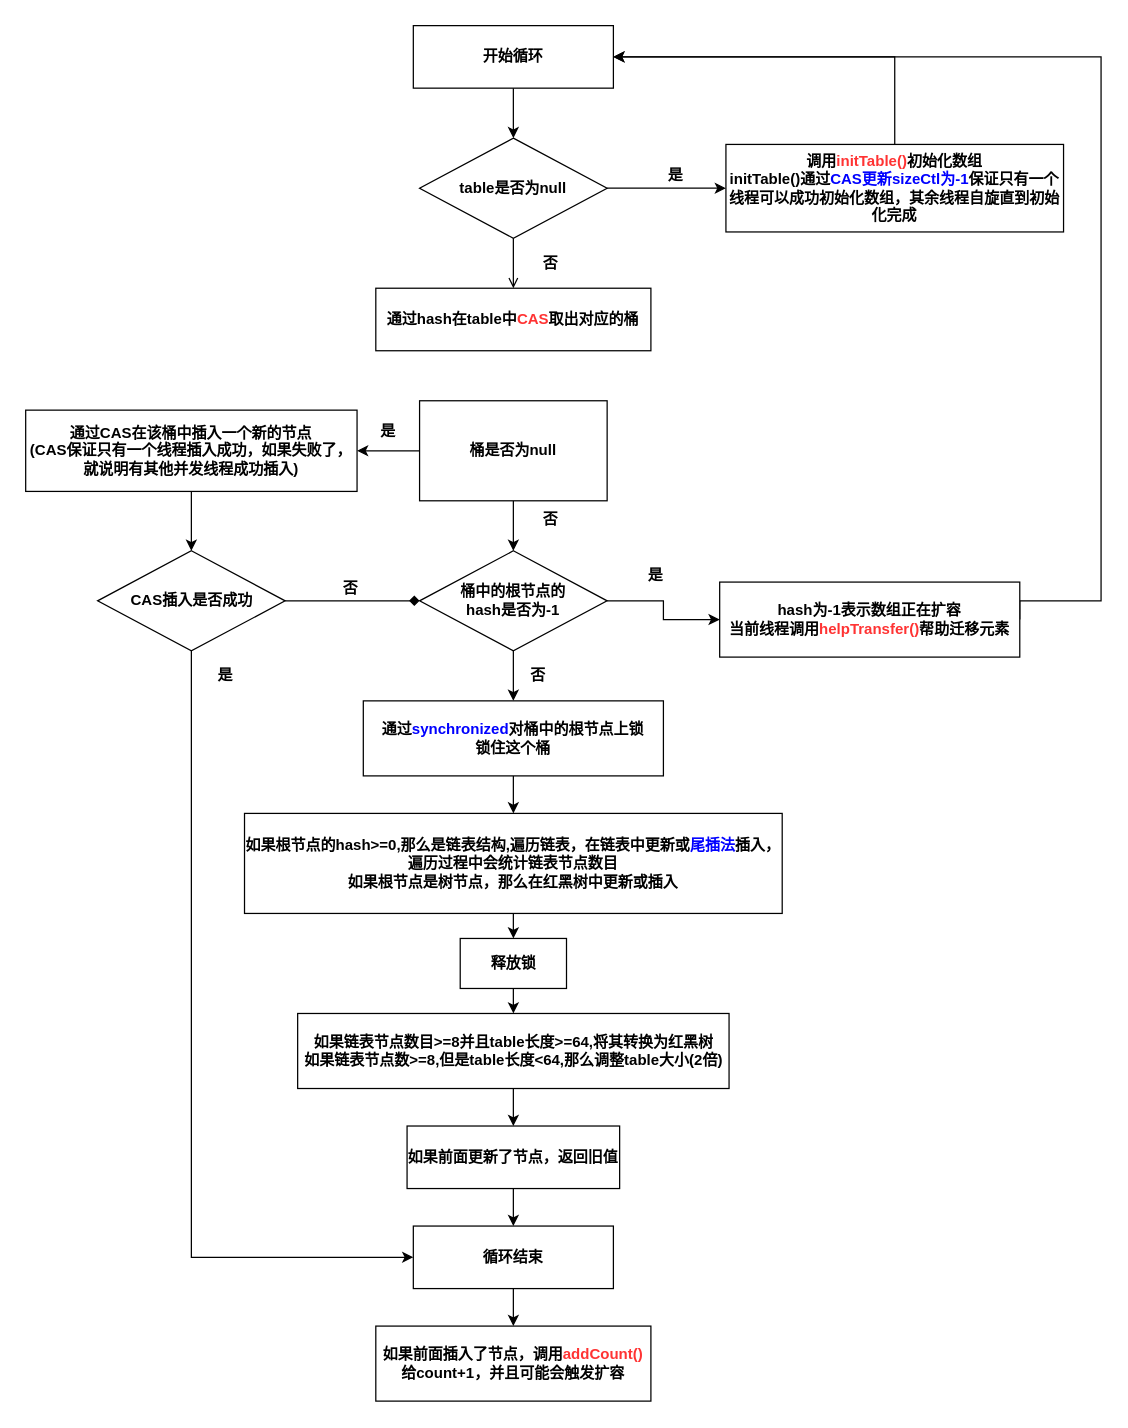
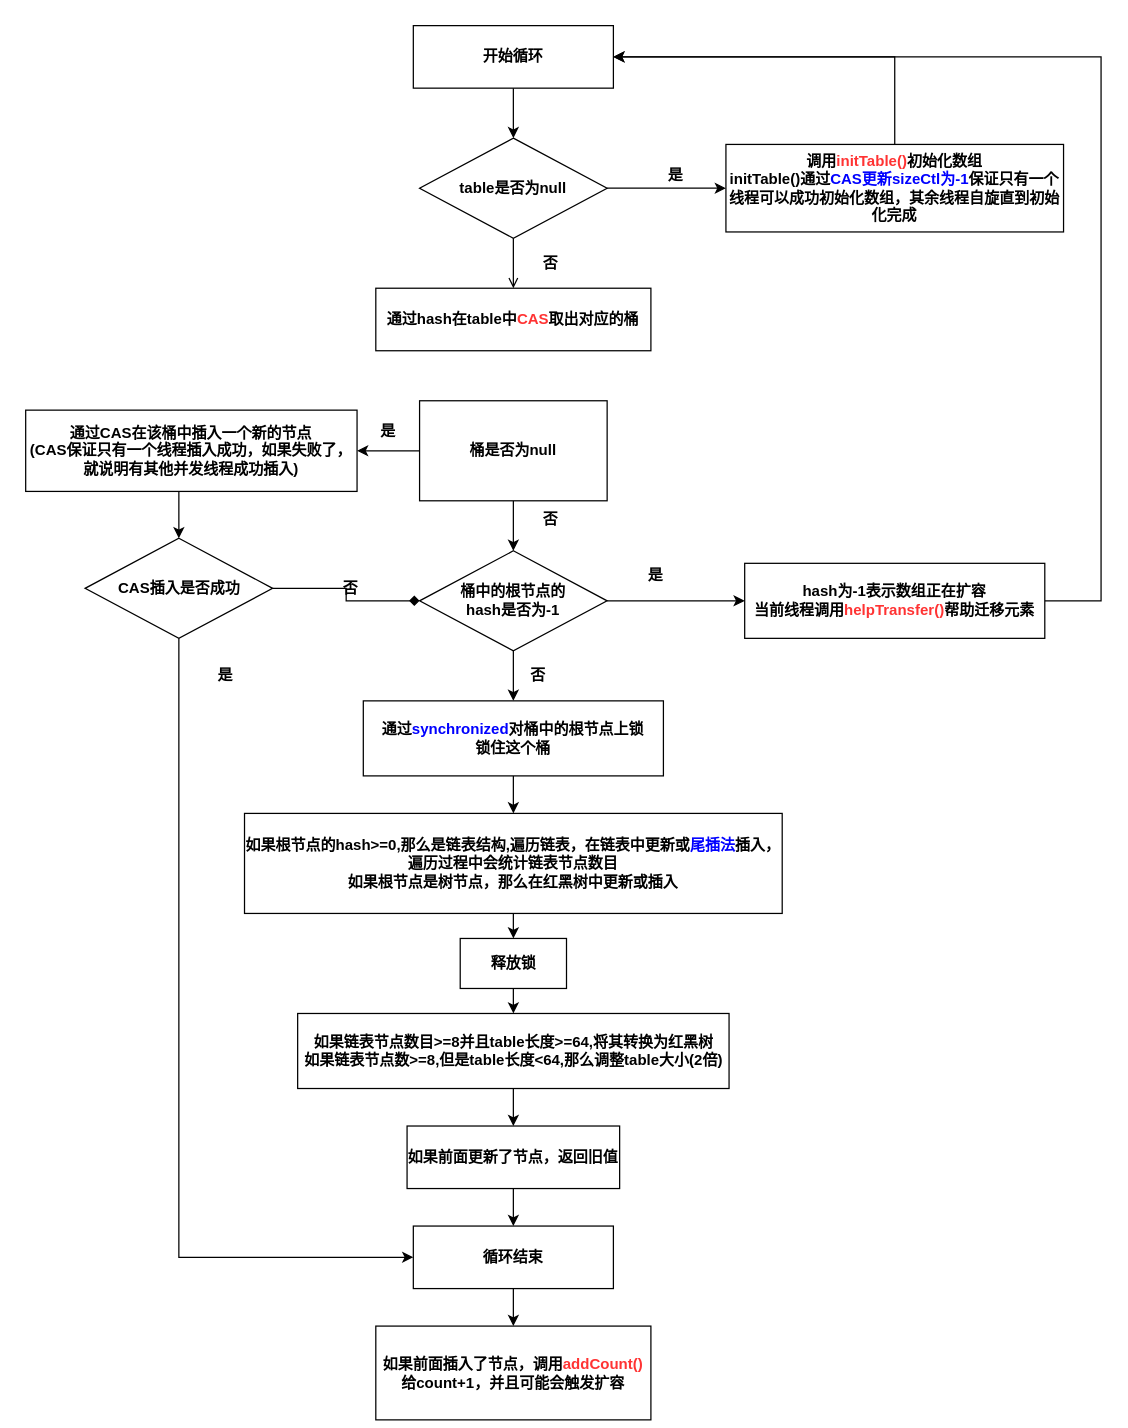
  <mxCell id="0" />
  <mxCell id="1" parent="0" />
  <mxCell id="2" style="edgeStyle=orthogonalEdgeStyle;rounded=0;orthogonalLoop=1;jettySize=auto;html=1;exitX=0.5;exitY=1;exitDx=0;exitDy=0;entryX=0.5;entryY=0;entryDx=0;entryDy=0;" parent="1" source="3" target="10" edge="1"><mxGeometry relative="1" as="geometry" /></mxCell>
  <mxCell id="3" value="&lt;b&gt;开始循环&lt;/b&gt;" style="rounded=0;whiteSpace=wrap;html=1;" parent="1" vertex="1"><mxGeometry x="330" y="20" width="160" height="50" as="geometry" /></mxCell>
  <mxCell id="4" style="edgeStyle=orthogonalEdgeStyle;rounded=0;orthogonalLoop=1;jettySize=auto;html=1;exitX=0.5;exitY=1;exitDx=0;exitDy=0;entryX=0.5;entryY=0;entryDx=0;entryDy=0;" parent="1" source="5" target="41" edge="1"><mxGeometry relative="1" as="geometry" /></mxCell>
  <mxCell id="5" value="&lt;b&gt;循环结束&lt;/b&gt;" style="rounded=0;whiteSpace=wrap;html=1;" parent="1" vertex="1"><mxGeometry x="330" y="980" width="160" height="50" as="geometry" /></mxCell>
  <mxCell id="6" style="edgeStyle=orthogonalEdgeStyle;rounded=0;orthogonalLoop=1;jettySize=auto;html=1;exitX=0.5;exitY=0;exitDx=0;exitDy=0;entryX=1;entryY=0.5;entryDx=0;entryDy=0;" parent="1" source="7" target="3" edge="1"><mxGeometry relative="1" as="geometry" /></mxCell>
  <mxCell id="7" value="&lt;b&gt;调用&lt;font color=&quot;#ff3333&quot;&gt;initTable()&lt;/font&gt;初始化数组&lt;br&gt;initTable()通过&lt;font color=&quot;#0000ff&quot;&gt;CAS更新sizeCtl为-1&lt;/font&gt;保证只有一个线程可以成功初始化数组，其余线程自旋直到初始化完成&lt;br&gt;&lt;/b&gt;" style="rounded=0;whiteSpace=wrap;html=1;" parent="1" vertex="1"><mxGeometry x="580" y="115" width="270" height="70" as="geometry" /></mxCell>
  <mxCell id="8" style="edgeStyle=orthogonalEdgeStyle;rounded=0;orthogonalLoop=1;jettySize=auto;html=1;exitX=1;exitY=0.5;exitDx=0;exitDy=0;entryX=0;entryY=0.5;entryDx=0;entryDy=0;" parent="1" source="10" target="7" edge="1"><mxGeometry relative="1" as="geometry" /></mxCell>
  <mxCell id="9" style="edgeStyle=orthogonalEdgeStyle;rounded=0;orthogonalLoop=1;jettySize=auto;html=1;exitX=0.5;exitY=1;exitDx=0;exitDy=0;entryX=0.5;entryY=0;entryDx=0;entryDy=0;endArrow=open;" parent="1" source="10" target="13" edge="1"><mxGeometry relative="1" as="geometry" /></mxCell>
  <mxCell id="10" value="&lt;b&gt;table是否为null&lt;/b&gt;" style="rhombus;whiteSpace=wrap;html=1;" parent="1" vertex="1"><mxGeometry x="335" y="110" width="150" height="80" as="geometry" /></mxCell>
  <mxCell id="11" value="&lt;b&gt;是&lt;/b&gt;" style="text;html=1;strokeColor=none;fillColor=none;align=center;verticalAlign=middle;whiteSpace=wrap;rounded=0;" parent="1" vertex="1"><mxGeometry x="520" y="130" width="40" height="20" as="geometry" /></mxCell>
  <mxCell id="12" value="&lt;b&gt;否&lt;/b&gt;" style="text;html=1;strokeColor=none;fillColor=none;align=center;verticalAlign=middle;whiteSpace=wrap;rounded=0;" parent="1" vertex="1"><mxGeometry x="420" y="200" width="40" height="20" as="geometry" /></mxCell>
  <mxCell id="13" value="&lt;b&gt;通过hash在table中&lt;font color=&quot;#ff3333&quot;&gt;CAS&lt;/font&gt;取出对应的桶&lt;/b&gt;" style="rounded=0;whiteSpace=wrap;html=1;" parent="1" vertex="1"><mxGeometry x="300" y="230" width="220" height="50" as="geometry" /></mxCell>
  <mxCell id="14" style="edgeStyle=orthogonalEdgeStyle;rounded=0;orthogonalLoop=1;jettySize=auto;html=1;exitX=0;exitY=0.5;exitDx=0;exitDy=0;entryX=1;entryY=0.5;entryDx=0;entryDy=0;" parent="1" source="16" target="18" edge="1"><mxGeometry relative="1" as="geometry" /></mxCell>
  <mxCell id="15" style="edgeStyle=orthogonalEdgeStyle;rounded=0;orthogonalLoop=1;jettySize=auto;html=1;exitX=0.5;exitY=1;exitDx=0;exitDy=0;" parent="1" source="16" target="27" edge="1"><mxGeometry relative="1" as="geometry" /></mxCell>
  <mxCell id="16" value="&lt;b&gt;桶是否为null&lt;/b&gt;" style="whiteSpace=wrap;html=1;rounded=0;" parent="1" vertex="1"><mxGeometry x="335" y="320" width="150" height="80" as="geometry" /></mxCell>
  <mxCell id="17" style="edgeStyle=orthogonalEdgeStyle;rounded=0;orthogonalLoop=1;jettySize=auto;html=1;exitX=0.5;exitY=1;exitDx=0;exitDy=0;entryX=0.5;entryY=0;entryDx=0;entryDy=0;" parent="1" source="18" target="21" edge="1"><mxGeometry relative="1" as="geometry" /></mxCell>
  <mxCell id="18" value="&lt;b&gt;通过CAS在该桶中插入一个新的节点&lt;br&gt;(CAS保证只有一个线程插入成功，如果失败了，就说明有其他并发线程成功插入)&lt;br&gt;&lt;/b&gt;" style="rounded=0;whiteSpace=wrap;html=1;" parent="1" vertex="1"><mxGeometry x="20" y="327.5" width="265" height="65" as="geometry" /></mxCell>
  <mxCell id="19" style="edgeStyle=orthogonalEdgeStyle;rounded=0;orthogonalLoop=1;jettySize=auto;html=1;exitX=0.5;exitY=1;exitDx=0;exitDy=0;entryX=0;entryY=0.5;entryDx=0;entryDy=0;" parent="1" source="21" target="5" edge="1"><mxGeometry relative="1" as="geometry" /></mxCell>
  <mxCell id="20" style="edgeStyle=orthogonalEdgeStyle;rounded=0;orthogonalLoop=1;jettySize=auto;html=1;exitX=1;exitY=0.5;exitDx=0;exitDy=0;entryX=0;entryY=0.5;entryDx=0;entryDy=0;endArrow=diamond;" parent="1" source="21" target="27" edge="1"><mxGeometry relative="1" as="geometry" /></mxCell>
- <mxCell id="21" value="&lt;b&gt;CAS插入是否成功&lt;/b&gt;" style="rhombus;whiteSpace=wrap;html=1;" parent="1" vertex="1"><mxGeometry x="77.5" y="440" width="150" height="80" as="geometry" /></mxCell>
+ <mxCell id="21" value="&lt;b&gt;CAS插入是否成功&lt;/b&gt;" style="rhombus;whiteSpace=wrap;html=1;" parent="1" vertex="1"><mxGeometry x="67.5" y="430" width="150" height="80" as="geometry" /></mxCell>
  <mxCell id="22" value="&lt;b&gt;否&lt;/b&gt;" style="text;html=1;strokeColor=none;fillColor=none;align=center;verticalAlign=middle;whiteSpace=wrap;rounded=0;" parent="1" vertex="1"><mxGeometry x="420" y="405" width="40" height="20" as="geometry" /></mxCell>
  <mxCell id="23" value="&lt;b&gt;是&lt;/b&gt;" style="text;html=1;strokeColor=none;fillColor=none;align=center;verticalAlign=middle;whiteSpace=wrap;rounded=0;" parent="1" vertex="1"><mxGeometry x="290" y="335" width="40" height="20" as="geometry" /></mxCell>
  <mxCell id="24" value="&lt;b&gt;是&lt;/b&gt;" style="text;html=1;strokeColor=none;fillColor=none;align=center;verticalAlign=middle;whiteSpace=wrap;rounded=0;" parent="1" vertex="1"><mxGeometry x="160" y="530" width="40" height="20" as="geometry" /></mxCell>
  <mxCell id="25" style="edgeStyle=orthogonalEdgeStyle;rounded=0;orthogonalLoop=1;jettySize=auto;html=1;exitX=1;exitY=0.5;exitDx=0;exitDy=0;entryX=0;entryY=0.5;entryDx=0;entryDy=0;" parent="1" source="27" target="29" edge="1"><mxGeometry relative="1" as="geometry" /></mxCell>
  <mxCell id="26" style="edgeStyle=orthogonalEdgeStyle;rounded=0;orthogonalLoop=1;jettySize=auto;html=1;exitX=0.5;exitY=1;exitDx=0;exitDy=0;entryX=0.5;entryY=0;entryDx=0;entryDy=0;" parent="1" source="27" target="33" edge="1"><mxGeometry relative="1" as="geometry" /></mxCell>
  <mxCell id="27" value="&lt;b&gt;桶中的根节点的&lt;br&gt;hash是否为-1&lt;/b&gt;" style="rhombus;whiteSpace=wrap;html=1;" parent="1" vertex="1"><mxGeometry x="335" y="440" width="150" height="80" as="geometry" /></mxCell>
  <mxCell id="28" style="edgeStyle=orthogonalEdgeStyle;rounded=0;orthogonalLoop=1;jettySize=auto;html=1;exitX=1;exitY=0.5;exitDx=0;exitDy=0;entryX=1;entryY=0.5;entryDx=0;entryDy=0;" parent="1" source="29" target="3" edge="1"><mxGeometry relative="1" as="geometry"><Array as="points"><mxPoint x="880" y="480" /><mxPoint x="880" y="45" /></Array></mxGeometry></mxCell>
- <mxCell id="29" value="&lt;b&gt;hash为-1表示数组正在扩容&lt;br&gt;当前线程调用&lt;font color=&quot;#ff3333&quot;&gt;helpTransfer()&lt;/font&gt;帮助迁移元素&lt;/b&gt;" style="rounded=0;whiteSpace=wrap;html=1;" parent="1" vertex="1"><mxGeometry x="575" y="465" width="240" height="60" as="geometry" /></mxCell>
+ <mxCell id="29" value="&lt;b&gt;hash为-1表示数组正在扩容&lt;br&gt;当前线程调用&lt;font color=&quot;#ff3333&quot;&gt;helpTransfer()&lt;/font&gt;帮助迁移元素&lt;/b&gt;" style="rounded=0;whiteSpace=wrap;html=1;" parent="1" vertex="1"><mxGeometry x="595" y="450" width="240" height="60" as="geometry" /></mxCell>
  <mxCell id="30" value="&lt;b&gt;否&lt;/b&gt;" style="text;html=1;strokeColor=none;fillColor=none;align=center;verticalAlign=middle;whiteSpace=wrap;rounded=0;" parent="1" vertex="1"><mxGeometry x="260" y="460" width="40" height="20" as="geometry" /></mxCell>
  <mxCell id="31" value="&lt;b&gt;是&lt;/b&gt;" style="text;html=1;strokeColor=none;fillColor=none;align=center;verticalAlign=middle;whiteSpace=wrap;rounded=0;" parent="1" vertex="1"><mxGeometry x="504" y="450" width="40" height="20" as="geometry" /></mxCell>
  <mxCell id="32" style="edgeStyle=orthogonalEdgeStyle;rounded=0;orthogonalLoop=1;jettySize=auto;html=1;exitX=0.5;exitY=1;exitDx=0;exitDy=0;" parent="1" source="33" target="36" edge="1"><mxGeometry relative="1" as="geometry" /></mxCell>
  <mxCell id="33" value="&lt;b&gt;通过&lt;font color=&quot;#0000ff&quot;&gt;synchronized&lt;/font&gt;对桶中的根节点上锁&lt;br&gt;锁住这个桶&lt;br&gt;&lt;/b&gt;" style="rounded=0;whiteSpace=wrap;html=1;" parent="1" vertex="1"><mxGeometry x="290" y="560" width="240" height="60" as="geometry" /></mxCell>
  <mxCell id="34" value="&lt;b&gt;否&lt;/b&gt;" style="text;html=1;strokeColor=none;fillColor=none;align=center;verticalAlign=middle;whiteSpace=wrap;rounded=0;" parent="1" vertex="1"><mxGeometry x="410" y="530" width="40" height="20" as="geometry" /></mxCell>
  <mxCell id="35" style="edgeStyle=orthogonalEdgeStyle;rounded=0;orthogonalLoop=1;jettySize=auto;html=1;exitX=0.5;exitY=1;exitDx=0;exitDy=0;entryX=0.5;entryY=0;entryDx=0;entryDy=0;" parent="1" source="36" target="40" edge="1"><mxGeometry relative="1" as="geometry" /></mxCell>
  <mxCell id="36" value="&lt;b&gt;如果根节点的hash&amp;gt;=0,那么是链表结构,遍历链表，在链表中更新或&lt;font color=&quot;#0000ff&quot;&gt;尾插法&lt;/font&gt;插入，遍历过程中会统计链表节点数目&lt;br&gt;如果根节点是树节点，那么在红黑树中更新或插入&lt;br&gt;&lt;/b&gt;" style="rounded=0;whiteSpace=wrap;html=1;" parent="1" vertex="1"><mxGeometry x="195" y="650" width="430" height="80" as="geometry" /></mxCell>
  <mxCell id="37" style="edgeStyle=orthogonalEdgeStyle;rounded=0;orthogonalLoop=1;jettySize=auto;html=1;exitX=0.5;exitY=1;exitDx=0;exitDy=0;entryX=0.5;entryY=0;entryDx=0;entryDy=0;" parent="1" source="38" target="43" edge="1"><mxGeometry relative="1" as="geometry" /></mxCell>
  <mxCell id="38" value="&lt;b&gt;如果链表节点数目&amp;gt;=8并且table长度&amp;gt;=64,将其转换为红黑树&lt;br&gt;如果链表节点数&amp;gt;=8,但是table长度&amp;lt;64,那么调整table大小(2倍)&lt;br&gt;&lt;/b&gt;" style="rounded=0;whiteSpace=wrap;html=1;" parent="1" vertex="1"><mxGeometry x="237.5" y="810" width="345" height="60" as="geometry" /></mxCell>
  <mxCell id="39" style="edgeStyle=orthogonalEdgeStyle;rounded=0;orthogonalLoop=1;jettySize=auto;html=1;exitX=0.5;exitY=1;exitDx=0;exitDy=0;entryX=0.5;entryY=0;entryDx=0;entryDy=0;" parent="1" source="40" target="38" edge="1"><mxGeometry relative="1" as="geometry" /></mxCell>
  <mxCell id="40" value="&lt;b&gt;释放锁&lt;br&gt;&lt;/b&gt;" style="rounded=0;whiteSpace=wrap;html=1;" parent="1" vertex="1"><mxGeometry x="367.5" y="750" width="85" height="40" as="geometry" /></mxCell>
- <mxCell id="41" value="&lt;b&gt;如果前面插入了节点，调用&lt;font color=&quot;#ff3333&quot;&gt;addCount()&lt;/font&gt;&lt;br&gt;给count+1，并且可能会触发扩容&lt;br&gt;&lt;/b&gt;" style="rounded=0;whiteSpace=wrap;html=1;" parent="1" vertex="1"><mxGeometry x="300" y="1060" width="220" height="60" as="geometry" /></mxCell>
+ <mxCell id="41" value="&lt;b&gt;如果前面插入了节点，调用&lt;font color=&quot;#ff3333&quot;&gt;addCount()&lt;/font&gt;&lt;br&gt;给count+1，并且可能会触发扩容&lt;br&gt;&lt;/b&gt;" style="rounded=0;whiteSpace=wrap;html=1;" parent="1" vertex="1"><mxGeometry x="300" y="1060" width="220" height="75" as="geometry" /></mxCell>
  <mxCell id="42" style="edgeStyle=orthogonalEdgeStyle;rounded=0;orthogonalLoop=1;jettySize=auto;html=1;exitX=0.5;exitY=1;exitDx=0;exitDy=0;entryX=0.5;entryY=0;entryDx=0;entryDy=0;" parent="1" source="43" target="5" edge="1"><mxGeometry relative="1" as="geometry" /></mxCell>
  <mxCell id="43" value="&lt;b&gt;如果前面更新了节点，返回旧值&lt;/b&gt;" style="rounded=0;whiteSpace=wrap;html=1;" parent="1" vertex="1"><mxGeometry x="325" y="900" width="170" height="50" as="geometry" /></mxCell>
